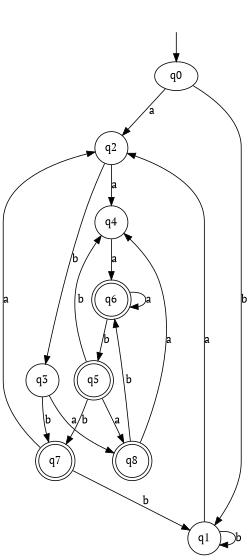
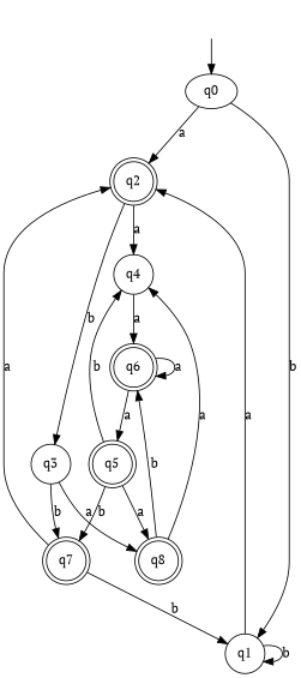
  digraph {
    fontname="PT Serif"
    rankdir=TB
    node [fontname="PT Serif" shape=circle]
    edge [fontname="PT Serif"]
    "" [shape=plaintext]
    q0 [shape=""]
-   n3 [label=q2]
+   n3 [label=q2 shape=doublecircle]
    n4 [label=q1]
    n5 [label=q8 shape=doublecircle]
    n6 [label=q4]
    n7 [label=q6 shape=doublecircle]
    n8 [label=q3]
    n9 [label=q7 shape=doublecircle]
    n10 [label=q5 shape=doublecircle]
    "" -> q0
    q0 -> n3 [label=a]
    q0 -> n4 [label=b]
    n3 -> n6 [label=a]
    n3 -> n8 [label=b]
    n4 -> n3 [label=a]
    n4 -> n4 [label=b]
    n5 -> n6 [label=a]
    n5 -> n7 [label=b]
    n6 -> n7 [label=a]
    n7 -> n7 [label=a]
-   n7 -> n10 [label=b]
+   n7 -> n10 [label=a]
    n8 -> n5 [label=a]
    n8 -> n9 [label=b]
    n9 -> n3 [label=a]
    n9 -> n4 [label=b]
    n10 -> n5 [label=a]
    n10 -> n6 [label=b]
    n10 -> n9 [label=b]
  }
